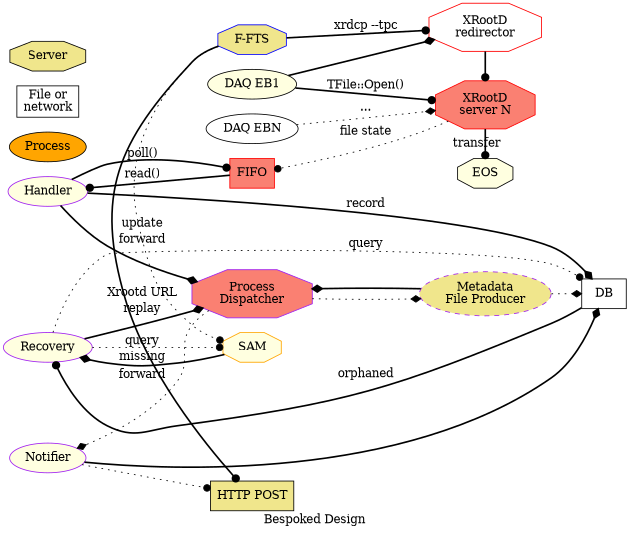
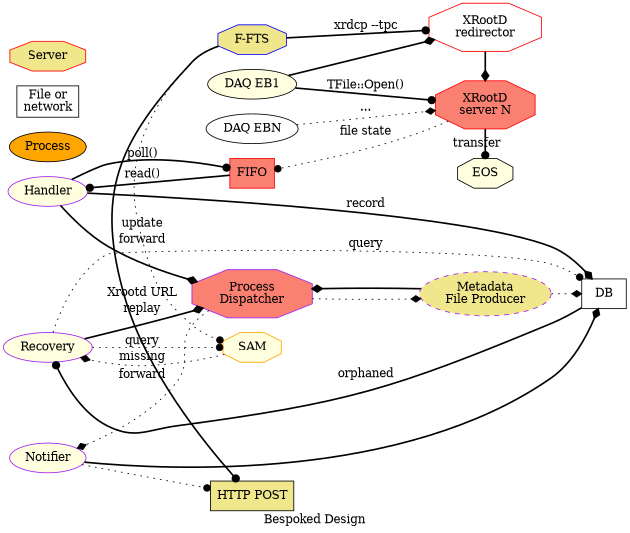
  digraph {
    label="Bespoked Design"
    rankdir=LR
    node [fillcolor=lightyellow style=filled]
    edge [arrowhead=dot style=bold]
    n1 [color=purple label=Handler]
    n2 [color=purple label=Notifier]
    n3 [color=purple label=Recovery]
    n4 [color=red fillcolor=white label="XRootD\nredirector" shape=octagon]
    n5 [color=red fillcolor=salmon label="XRootD\nserver N" shape=octagon]
    n6 [label=EOS shape=octagon]
    n7 [color=red fillcolor=salmon label=FIFO shape=box]
    n8 [color=blue fillcolor=khaki label="F-FTS" shape=octagon]
    n9 [color=orange label=SAM shape=octagon]
    n10 [fillcolor=khaki label="HTTP POST" shape=box]
    n11 [color=purple fillcolor=salmon label="Process\nDispatcher" shape=octagon]
    n12 [fillcolor=white label=DB shape=box]
    n13 [fillcolor=orange label=Process]
    n14 [fillcolor=white label="File or\nnetwork" shape=box]
-   n15 [fillcolor=khaki label=Server shape=octagon]
+   n15 [fillcolor=khaki label=Server shape=octagon color=red]
    n16 [label="DAQ EB1"]
    n17 [fillcolor=white label="DAQ EBN"]
    n18 [color=purple fillcolor=khaki label="Metadata\nFile Producer" style="dashed,filled"]
    subgraph sub_1 {
      rank=same
      n1
      n2
      n3
    }
    subgraph sub_2 {
      rank=same
      n4
      n5
      n6
    }
    subgraph sub_3 {
      rank=same
      n7
      n8
      n9
      n10
    }
    n1 -> n7 [label="poll()"]
    n1 -> n11 [arrowhead=diamond label=forward]
    n1 -> n12 [arrowhead=diamond label=record]
    n2 -> n10 [style=dotted]
    n2 -> n12 [arrowhead=diamond]
    n3 -> n9 [label=query style=dotted]
    n3 -> n11 [arrowhead=diamond label=replay]
    n3 -> n12 [label=query style=dotted]
-   n4 -> n5
+   n4 -> n5 [arrowhead=diamond]
    n5 -> n6 [label=transfer]
    n5 -> n7 [label="file state" style=dotted]
    n7 -> n1 [label="read()"]
    n8 -> n4 [label="xrdcp --tpc"]
    n8 -> n9 [label=update style=dotted]
    n8 -> n10 [label="Xrootd URL"]
-   n9 -> n3 [arrowhead=diamond label=missing]
+   n9 -> n3 [arrowhead=diamond label=missing style=dotted]
    n11 -> n2 [arrowhead=diamond label=forward style=dotted]
    n11 -> n18 [arrowhead=diamond style=dotted]
    n12 -> n3 [label=orphaned]
    n16 -> n4 [arrowhead=diamond]
    n16 -> n5 [label="TFile::Open()"]
    n17 -> n5 [arrowhead=diamond label="..." style=dotted]
    n18 -> n11 [arrowhead=diamond]
    n18 -> n12 [arrowhead=diamond style=dotted]
  }
